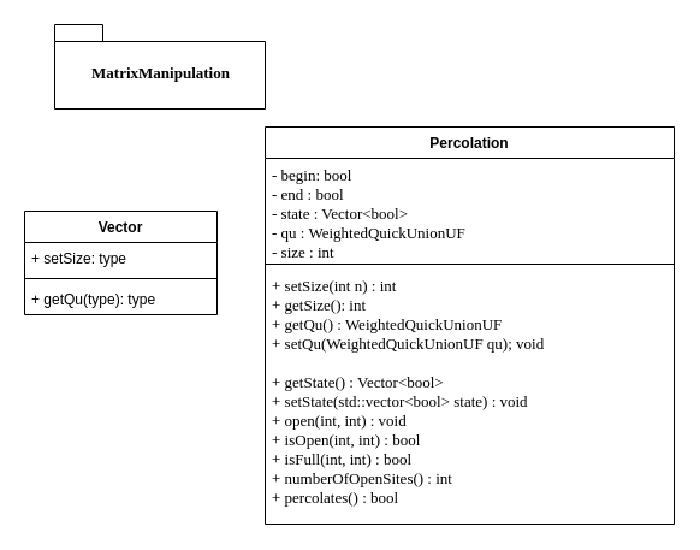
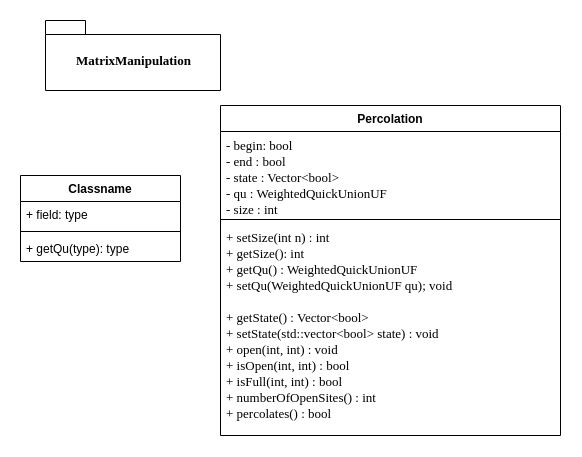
  <mxCell id="0" />
  <mxCell id="1" parent="0" />
  <mxCell id="2" value="Percolation&#10;" style="swimlane;fontStyle=1;align=center;verticalAlign=top;childLayout=stackLayout;horizontal=1;startSize=26;horizontalStack=0;resizeParent=1;resizeParentMax=0;resizeLast=0;collapsible=1;marginBottom=0;" vertex="1" parent="1"><mxGeometry x="220" y="105" width="340" height="330" as="geometry"><mxRectangle x="130" y="120" width="100" height="26" as="alternateBounds" /></mxGeometry></mxCell>
  <mxCell id="3" value="- begin: bool  &#10;- end : bool &#10;- state : Vector&lt;bool&gt;&#10;- qu : WeightedQuickUnionUF&#10;- size : int " style="text;strokeColor=none;fillColor=none;align=left;verticalAlign=top;spacingLeft=4;spacingRight=4;overflow=hidden;rotatable=0;points=[[0,0.5],[1,0.5]];portConstraint=eastwest;fontFamily=Verdana;fontSize=13;" vertex="1" parent="2"><mxGeometry y="26" width="340" height="84" as="geometry" /></mxCell>
  <mxCell id="4" value="" style="line;strokeWidth=1;fillColor=none;align=left;verticalAlign=middle;spacingTop=-1;spacingLeft=3;spacingRight=3;rotatable=0;labelPosition=right;points=[];portConstraint=eastwest;" vertex="1" parent="2"><mxGeometry y="110" width="340" height="8" as="geometry" /></mxCell>
  <mxCell id="5" value="+ setSize(int n) : int &#10;+ getSize(): int&#10;+ getQu() : WeightedQuickUnionUF&#10;+ setQu(WeightedQuickUnionUF qu); void &#10;&#10;+ getState() : Vector&lt;bool&gt;&#10;+ setState(std::vector&lt;bool&gt; state) : void &#10;+ open(int, int) : void &#10;+ isOpen(int, int) : bool &#10;+ isFull(int, int) : bool &#10;+ numberOfOpenSites() : int &#10;+ percolates() : bool " style="text;strokeColor=none;fillColor=none;align=left;verticalAlign=top;spacingLeft=4;spacingRight=4;overflow=hidden;rotatable=0;points=[[0,0.5],[1,0.5]];portConstraint=eastwest;fontSize=13;fontFamily=Verdana;" vertex="1" parent="2"><mxGeometry y="118" width="340" height="212" as="geometry" /></mxCell>
- <mxCell id="6" value="Vector" style="swimlane;fontStyle=1;align=center;verticalAlign=top;childLayout=stackLayout;horizontal=1;startSize=26;horizontalStack=0;resizeParent=1;resizeParentMax=0;resizeLast=0;collapsible=1;marginBottom=0;" vertex="1" parent="1"><mxGeometry x="20" y="175" width="160" height="86" as="geometry" /></mxCell>
- <mxCell id="7" value="+ setSize: type" style="text;strokeColor=none;fillColor=none;align=left;verticalAlign=top;spacingLeft=4;spacingRight=4;overflow=hidden;rotatable=0;points=[[0,0.5],[1,0.5]];portConstraint=eastwest;" vertex="1" parent="6"><mxGeometry y="26" width="160" height="26" as="geometry" /></mxCell>
+ <mxCell id="6" value="Classname" style="swimlane;fontStyle=1;align=center;verticalAlign=top;childLayout=stackLayout;horizontal=1;startSize=26;horizontalStack=0;resizeParent=1;resizeParentMax=0;resizeLast=0;collapsible=1;marginBottom=0;" vertex="1" parent="1"><mxGeometry x="20" y="175" width="160" height="86" as="geometry" /></mxCell>
+ <mxCell id="7" value="+ field: type" style="text;strokeColor=none;fillColor=none;align=left;verticalAlign=top;spacingLeft=4;spacingRight=4;overflow=hidden;rotatable=0;points=[[0,0.5],[1,0.5]];portConstraint=eastwest;" vertex="1" parent="6"><mxGeometry y="26" width="160" height="26" as="geometry" /></mxCell>
  <mxCell id="8" value="" style="line;strokeWidth=1;fillColor=none;align=left;verticalAlign=middle;spacingTop=-1;spacingLeft=3;spacingRight=3;rotatable=0;labelPosition=right;points=[];portConstraint=eastwest;" vertex="1" parent="6"><mxGeometry y="52" width="160" height="8" as="geometry" /></mxCell>
  <mxCell id="9" value="+ getQu(type): type" style="text;strokeColor=none;fillColor=none;align=left;verticalAlign=top;spacingLeft=4;spacingRight=4;overflow=hidden;rotatable=0;points=[[0,0.5],[1,0.5]];portConstraint=eastwest;" vertex="1" parent="6"><mxGeometry y="60" width="160" height="26" as="geometry" /></mxCell>
  <mxCell id="10" value="MatrixManipulation" style="shape=folder;fontStyle=1;spacingTop=10;tabWidth=40;tabHeight=14;tabPosition=left;html=1;fontFamily=Verdana;fontSize=13;" vertex="1" parent="1"><mxGeometry x="45" y="20" width="175" height="70" as="geometry" /></mxCell>
